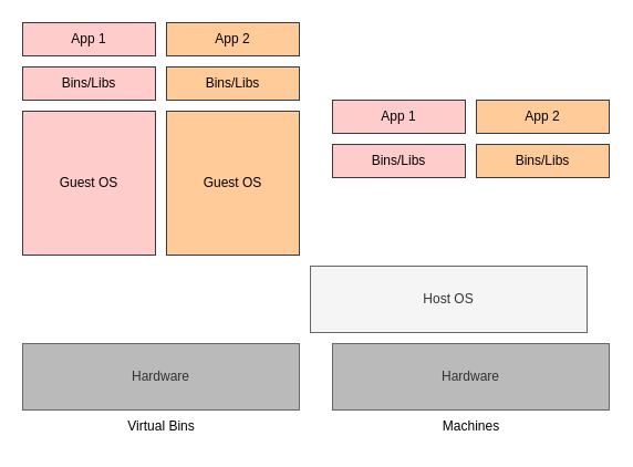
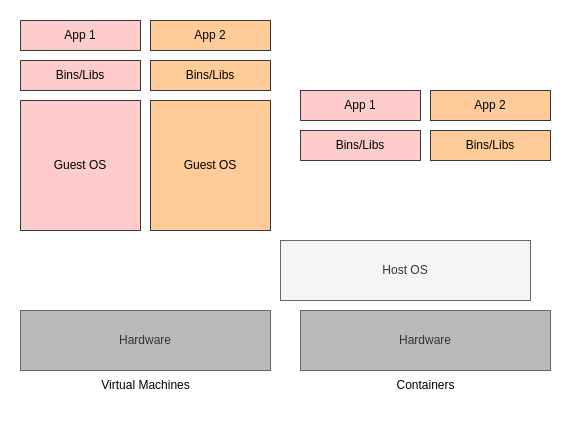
  <mxCell id="0" />
  <mxCell id="1" parent="0" />
  <mxCell id="2" value="App 1" style="rounded=0;whiteSpace=wrap;html=1;fillColor=#ffcccc;strokeColor=#36393d;" vertex="1" parent="1"><mxGeometry x="20" y="20" width="120" height="30" as="geometry" /></mxCell>
  <mxCell id="3" value="Bins/Libs" style="rounded=0;whiteSpace=wrap;html=1;fillColor=#ffcccc;strokeColor=#36393d;" vertex="1" parent="1"><mxGeometry x="20" y="60" width="120" height="30" as="geometry" /></mxCell>
  <mxCell id="4" value="Guest OS" style="rounded=0;whiteSpace=wrap;html=1;fillColor=#ffcccc;strokeColor=#36393d;" vertex="1" parent="1"><mxGeometry x="20" y="100" width="120" height="130" as="geometry" /></mxCell>
  <mxCell id="5" value="App 2" style="rounded=0;whiteSpace=wrap;html=1;fillColor=#ffcc99;strokeColor=#36393d;" vertex="1" parent="1"><mxGeometry x="150" y="20" width="120" height="30" as="geometry" /></mxCell>
  <mxCell id="6" value="Bins/Libs" style="rounded=0;whiteSpace=wrap;html=1;fillColor=#ffcc99;strokeColor=#36393d;" vertex="1" parent="1"><mxGeometry x="150" y="60" width="120" height="30" as="geometry" /></mxCell>
  <mxCell id="7" value="Guest OS" style="rounded=0;whiteSpace=wrap;html=1;fillColor=#ffcc99;strokeColor=#36393d;" vertex="1" parent="1"><mxGeometry x="150" y="100" width="120" height="130" as="geometry" /></mxCell>
  <mxCell id="8" value="Hardware" style="rounded=0;whiteSpace=wrap;html=1;direction=west;fillColor=#BABABA;fontColor=#333333;strokeColor=#666666;" vertex="1" parent="1"><mxGeometry x="20" y="310" width="250" height="60" as="geometry" /></mxCell>
  <mxCell id="9" value="App 1" style="rounded=0;whiteSpace=wrap;html=1;fillColor=#ffcccc;strokeColor=#36393d;" vertex="1" parent="1"><mxGeometry x="300" y="90" width="120" height="30" as="geometry" /></mxCell>
  <mxCell id="10" value="Bins/Libs" style="rounded=0;whiteSpace=wrap;html=1;fillColor=#ffcccc;strokeColor=#36393d;" vertex="1" parent="1"><mxGeometry x="300" y="130" width="120" height="30" as="geometry" /></mxCell>
  <mxCell id="11" value="App 2" style="rounded=0;whiteSpace=wrap;html=1;fillColor=#ffcc99;strokeColor=#36393d;" vertex="1" parent="1"><mxGeometry x="430" y="90" width="120" height="30" as="geometry" /></mxCell>
  <mxCell id="12" value="Bins/Libs" style="rounded=0;whiteSpace=wrap;html=1;fillColor=#ffcc99;strokeColor=#36393d;" vertex="1" parent="1"><mxGeometry x="430" y="130" width="120" height="30" as="geometry" /></mxCell>
  <mxCell id="13" value="Host OS" style="rounded=0;whiteSpace=wrap;html=1;fillColor=#f5f5f5;strokeColor=#666666;fontColor=#333333;" vertex="1" parent="1"><mxGeometry x="280" y="240" width="250" height="60" as="geometry" /></mxCell>
  <mxCell id="14" value="Hardware" style="rounded=0;whiteSpace=wrap;html=1;direction=west;fillColor=#BABABA;fontColor=#333333;strokeColor=#666666;" vertex="1" parent="1"><mxGeometry x="300" y="310" width="250" height="60" as="geometry" /></mxCell>
- <mxCell id="15" value="Virtual Bins" style="text;html=1;strokeColor=none;fillColor=none;align=center;verticalAlign=middle;whiteSpace=wrap;rounded=0;" vertex="1" parent="1"><mxGeometry x="62.5" y="370" width="165" height="30" as="geometry" /></mxCell>
- <mxCell id="16" value="Machines" style="text;html=1;strokeColor=none;fillColor=none;align=center;verticalAlign=middle;whiteSpace=wrap;rounded=0;" vertex="1" parent="1"><mxGeometry x="342.5" y="370" width="165" height="30" as="geometry" /></mxCell>
+ <mxCell id="15" value="Virtual Machines" style="text;html=1;strokeColor=none;fillColor=none;align=center;verticalAlign=middle;whiteSpace=wrap;rounded=0;" vertex="1" parent="1"><mxGeometry x="62.5" y="370" width="165" height="30" as="geometry" /></mxCell>
+ <mxCell id="16" value="Containers" style="text;html=1;strokeColor=none;fillColor=none;align=center;verticalAlign=middle;whiteSpace=wrap;rounded=0;" vertex="1" parent="1"><mxGeometry x="342.5" y="370" width="165" height="30" as="geometry" /></mxCell>
